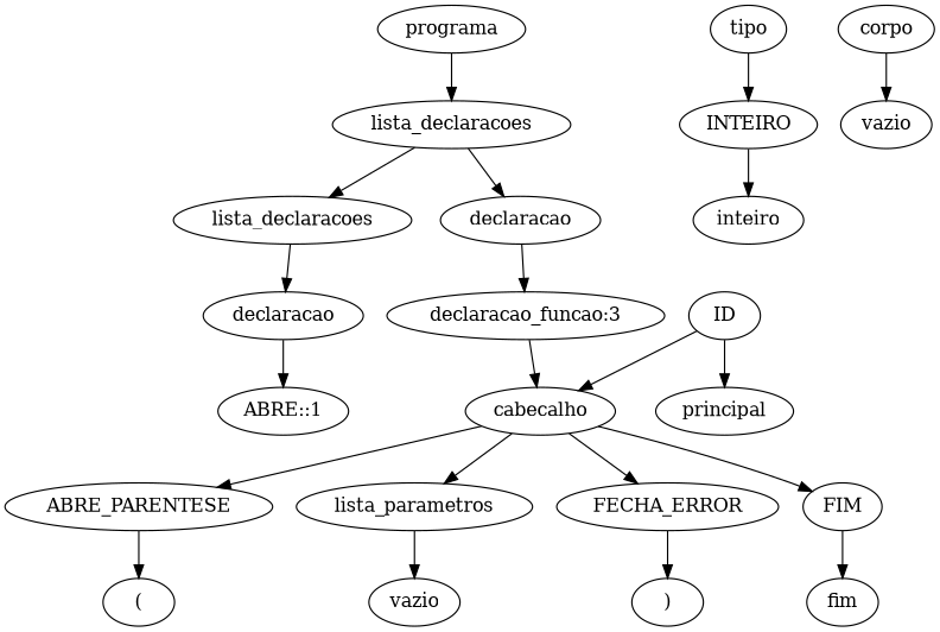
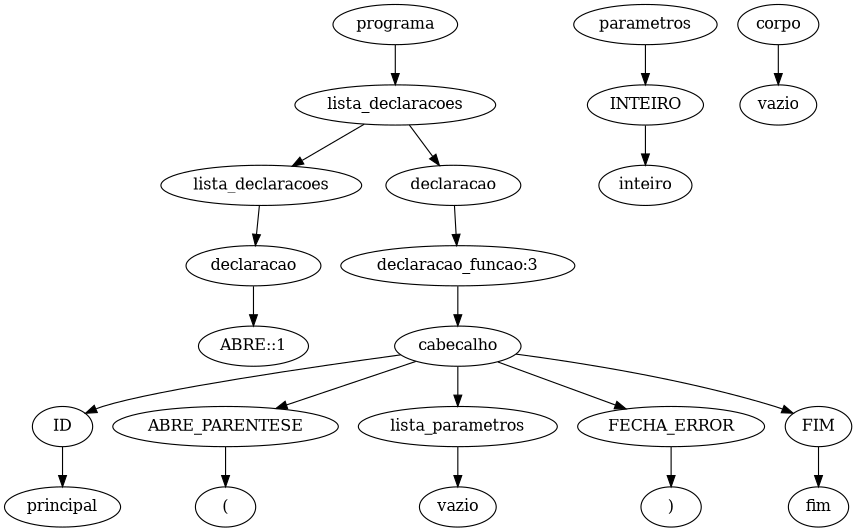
  digraph {
    n1 [label=programa]
    n2 [label=lista_declaracoes]
    n3 [label=lista_declaracoes]
    n4 [label=declaracao]
    n5 [label=declaracao]
    n6 [label="declaracao_funcao:3"]
    n7 [label="ABRE::1"]
    n8 [label=cabecalho]
-   n9 [label=tipo]
+   n9 [label=parametros]
    n10 [label=INTEIRO]
    n11 [label=ID]
    n12 [label=ABRE_PARENTESE]
    n13 [label=lista_parametros]
    n14 [label=FECHA_ERROR]
    n15 [label=FIM]
    n16 [label=inteiro]
    n17 [label=principal]
    n18 [label="("]
    n19 [label=vazio]
    n20 [label=")"]
    n21 [label=corpo]
    n22 [label=vazio]
    n23 [label=fim]
    n1 -> n2
    n2 -> n3
    n2 -> n4
    n3 -> n5
    n4 -> n6
    n5 -> n7
    n6 -> n8
-   n11 -> n8
+   n8 -> n11
    n8 -> n12
    n8 -> n13
    n8 -> n14
    n8 -> n15
    n9 -> n10
    n10 -> n16
    n11 -> n17
    n12 -> n18
    n13 -> n19
    n14 -> n20
    n15 -> n23
    n21 -> n22
  }
